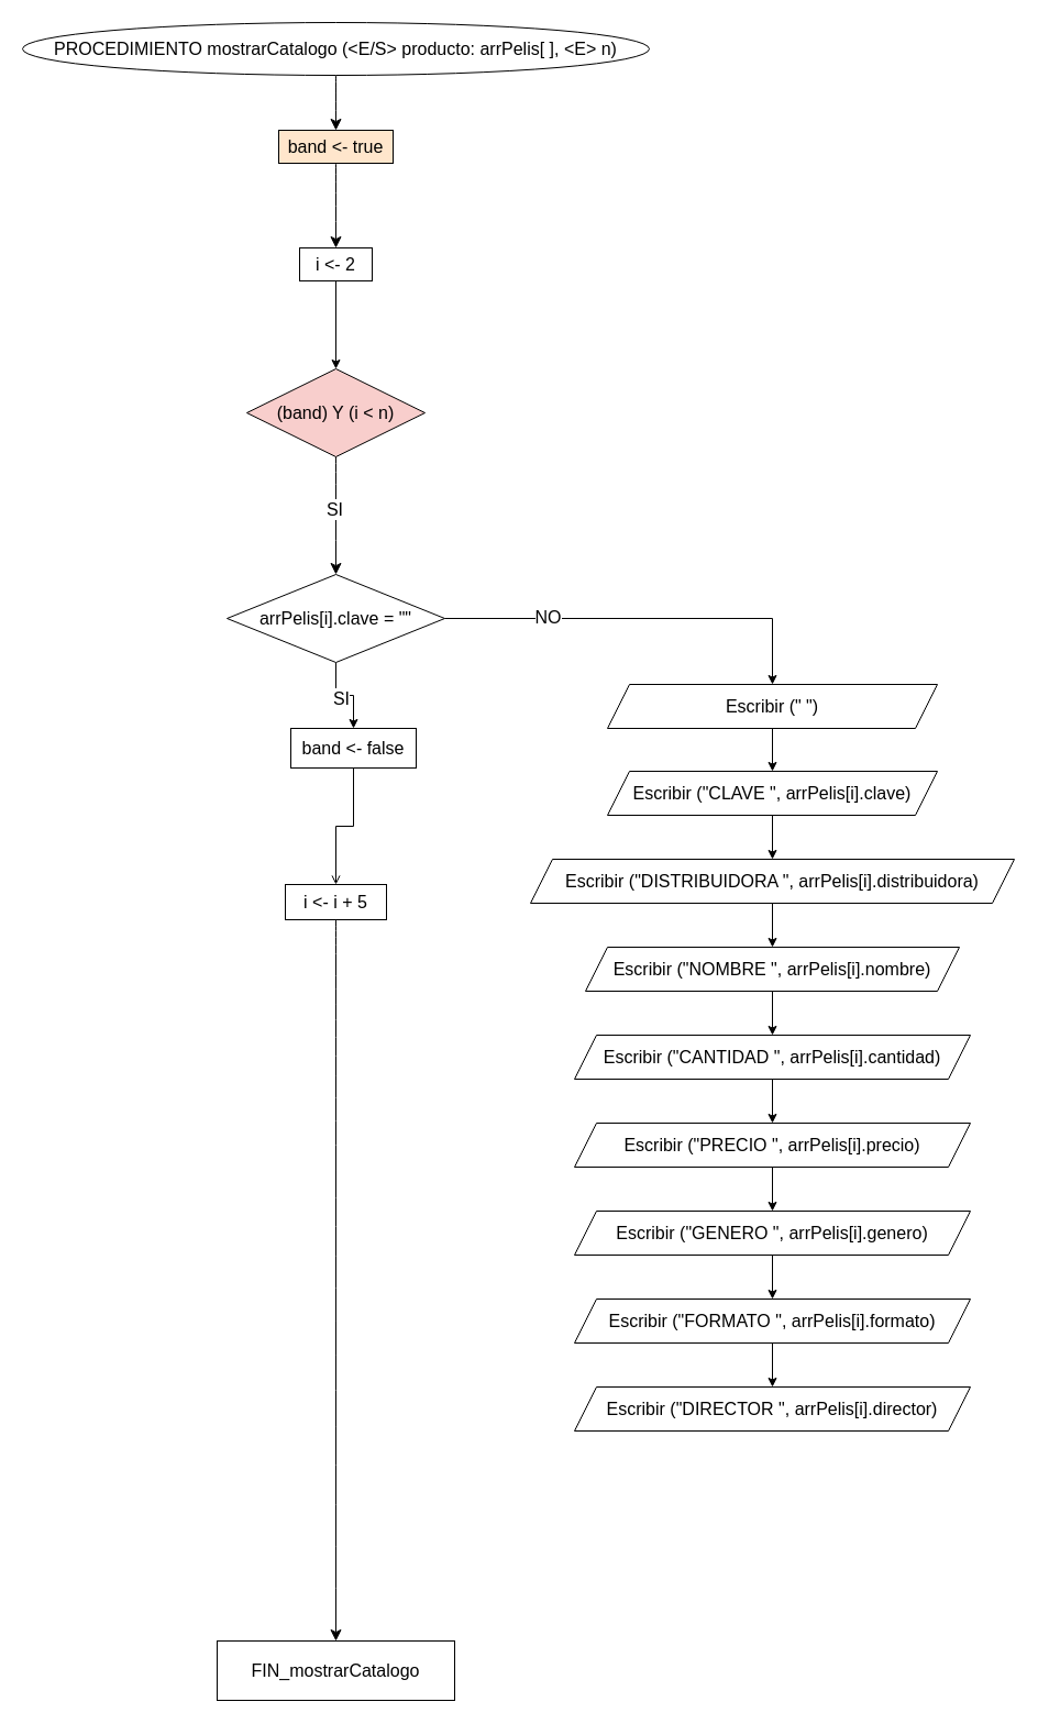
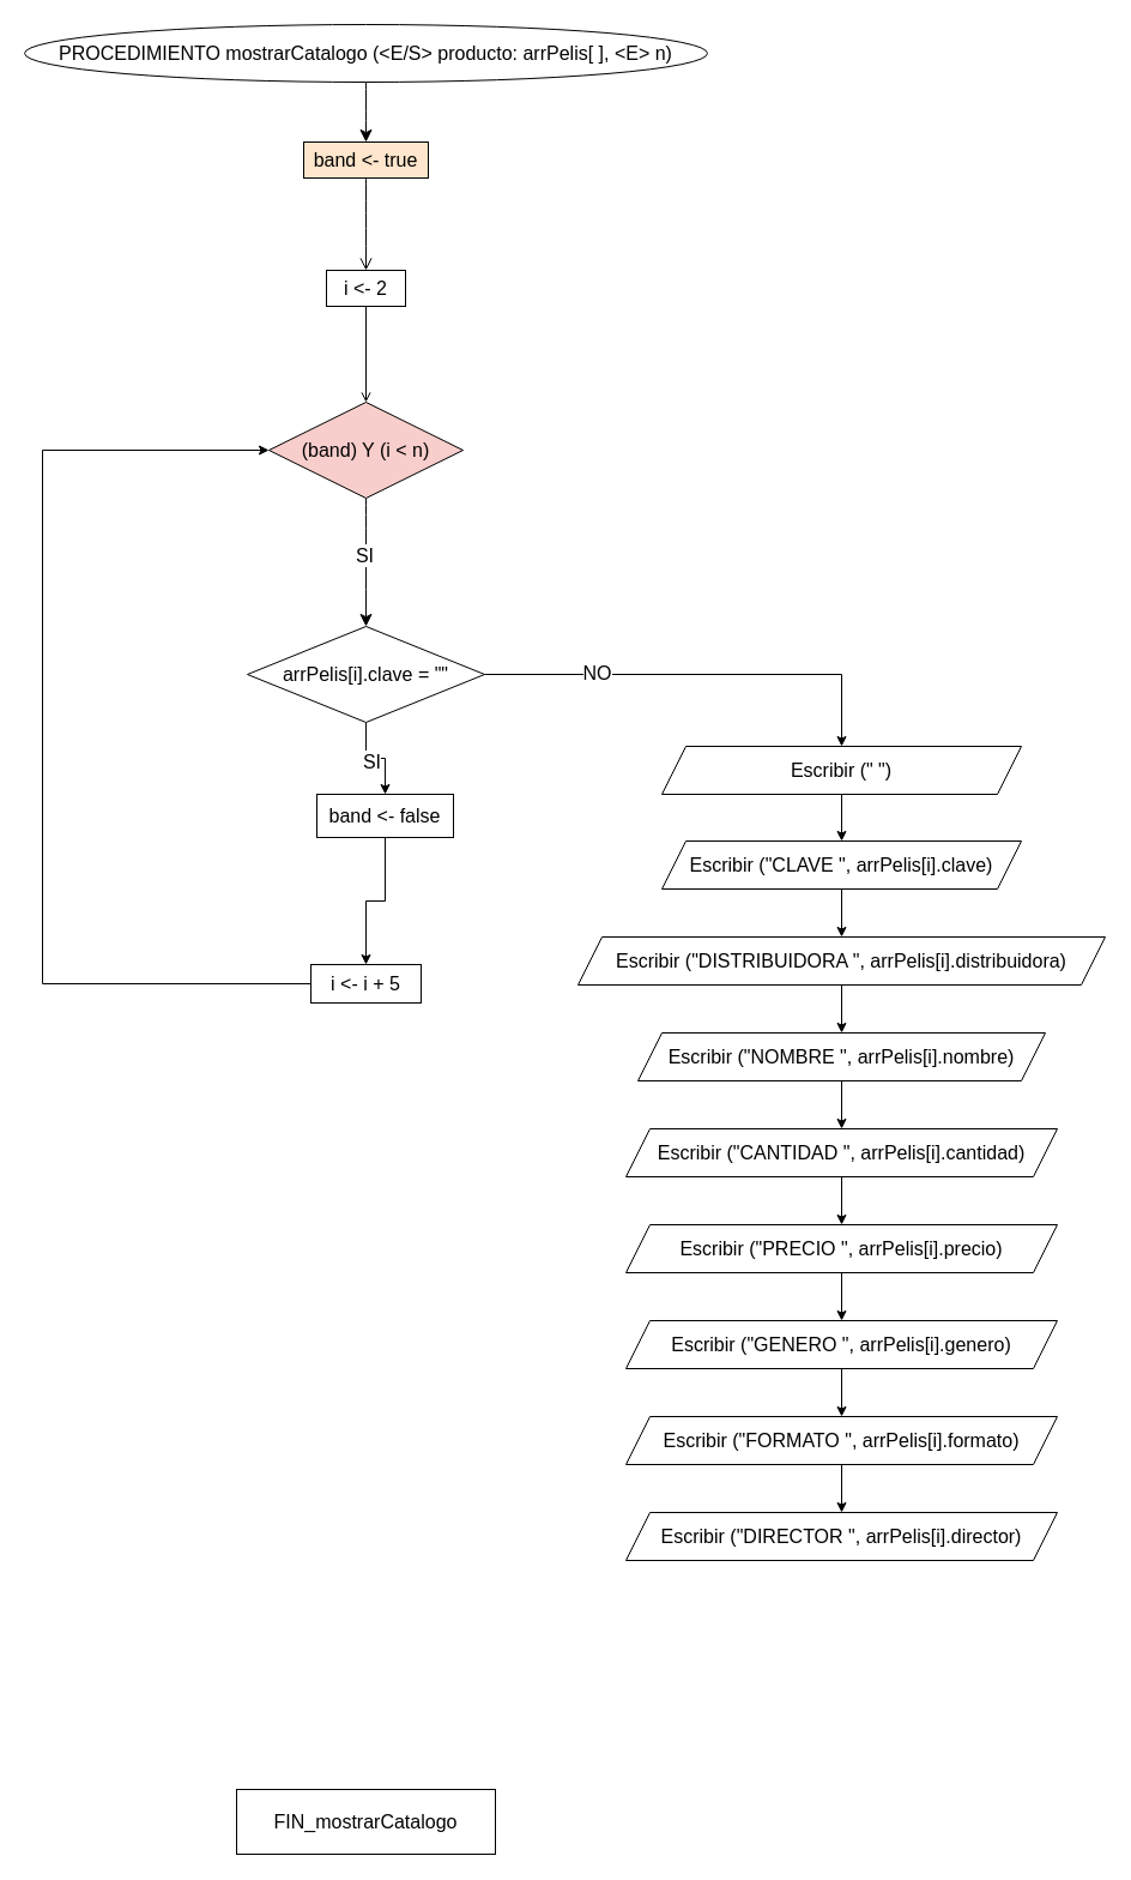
  <mxCell id="0" />
  <mxCell id="1" parent="0" />
  <mxCell id="2" value="" style="edgeStyle=none;curved=1;rounded=0;orthogonalLoop=1;jettySize=auto;html=1;fontSize=12;startSize=8;endSize=8;" parent="1" source="3" target="5" edge="1"><mxGeometry relative="1" as="geometry" /></mxCell>
  <mxCell id="3" value="PROCEDIMIENTO mostrarCatalogo (&amp;lt;E/S&amp;gt; producto: arrPelis[ ], &amp;lt;E&amp;gt; n)" style="ellipse;whiteSpace=wrap;html=1;fontSize=16;" parent="1" vertex="1"><mxGeometry x="20" y="20" width="570" height="48" as="geometry" /></mxCell>
- <mxCell id="4" value="" style="edgeStyle=none;curved=1;rounded=0;orthogonalLoop=1;jettySize=auto;html=1;fontSize=12;startSize=8;endSize=8;" parent="1" source="5" target="7" edge="1"><mxGeometry relative="1" as="geometry" /></mxCell>
+ <mxCell id="4" value="" style="edgeStyle=none;curved=1;rounded=0;orthogonalLoop=1;jettySize=auto;html=1;fontSize=12;startSize=8;endSize=8;endArrow=open;" parent="1" source="5" target="7" edge="1"><mxGeometry relative="1" as="geometry" /></mxCell>
  <mxCell id="5" value="band &amp;lt;- true" style="whiteSpace=wrap;html=1;fontSize=16;fillColor=#ffe6cc;" parent="1" vertex="1"><mxGeometry x="253" y="118" width="104" height="30" as="geometry" /></mxCell>
- <mxCell id="6" style="edgeStyle=orthogonalEdgeStyle;rounded=0;orthogonalLoop=1;jettySize=auto;html=1;" edge="1" parent="1" source="7" target="10"><mxGeometry relative="1" as="geometry" /></mxCell>
+ <mxCell id="6" style="edgeStyle=orthogonalEdgeStyle;rounded=0;orthogonalLoop=1;jettySize=auto;html=1;endArrow=open;" edge="1" parent="1" source="7" target="10"><mxGeometry relative="1" as="geometry" /></mxCell>
  <mxCell id="7" value="i &amp;lt;- 2" style="whiteSpace=wrap;html=1;fontSize=16;" parent="1" vertex="1"><mxGeometry x="272" y="225" width="66" height="30" as="geometry" /></mxCell>
  <mxCell id="8" value="" style="edgeStyle=none;curved=1;rounded=0;orthogonalLoop=1;jettySize=auto;html=1;fontSize=12;startSize=8;endSize=8;" parent="1" source="10" target="15" edge="1"><mxGeometry relative="1" as="geometry" /></mxCell>
  <mxCell id="9" value="SI" style="edgeLabel;html=1;align=center;verticalAlign=middle;resizable=0;points=[];fontSize=16;" parent="8" vertex="1" connectable="0"><mxGeometry x="-0.12" relative="1" as="geometry"><mxPoint x="-2" as="offset" /></mxGeometry></mxCell>
  <mxCell id="10" value="(band) Y (i &amp;lt; n)" style="rhombus;whiteSpace=wrap;html=1;fontSize=16;fillColor=#f8cecc;" parent="1" vertex="1"><mxGeometry x="224" y="335" width="162" height="80" as="geometry" /></mxCell>
  <mxCell id="11" style="edgeStyle=orthogonalEdgeStyle;rounded=0;orthogonalLoop=1;jettySize=auto;html=1;" parent="1" source="15" target="38" edge="1"><mxGeometry relative="1" as="geometry"><mxPoint x="692" y="592" as="targetPoint" /><Array as="points"><mxPoint x="702" y="562" /></Array></mxGeometry></mxCell>
  <mxCell id="12" value="NO" style="edgeLabel;html=1;align=center;verticalAlign=middle;resizable=0;points=[];fontSize=16;" parent="11" vertex="1" connectable="0"><mxGeometry x="-0.478" y="4" relative="1" as="geometry"><mxPoint y="2" as="offset" /></mxGeometry></mxCell>
  <mxCell id="13" style="edgeStyle=orthogonalEdgeStyle;rounded=0;orthogonalLoop=1;jettySize=auto;html=1;" parent="1" source="15" target="17" edge="1"><mxGeometry relative="1" as="geometry" /></mxCell>
  <mxCell id="14" value="&lt;font style=&quot;font-size: 16px;&quot;&gt;SI&lt;/font&gt;" style="edgeLabel;html=1;align=center;verticalAlign=middle;resizable=0;points=[];" parent="13" vertex="1" connectable="0"><mxGeometry x="-0.113" y="-2" relative="1" as="geometry"><mxPoint as="offset" /></mxGeometry></mxCell>
  <mxCell id="15" value="arrPelis[i].clave = &quot;&quot;" style="rhombus;whiteSpace=wrap;html=1;fontSize=16;" parent="1" vertex="1"><mxGeometry x="206" y="522" width="198" height="80" as="geometry" /></mxCell>
- <mxCell id="16" style="edgeStyle=orthogonalEdgeStyle;rounded=0;orthogonalLoop=1;jettySize=auto;html=1;entryX=0.5;entryY=0;entryDx=0;entryDy=0;endArrow=open;" parent="1" source="17" target="20" edge="1"><mxGeometry relative="1" as="geometry" /></mxCell>
+ <mxCell id="16" style="edgeStyle=orthogonalEdgeStyle;rounded=0;orthogonalLoop=1;jettySize=auto;html=1;entryX=0.5;entryY=0;entryDx=0;entryDy=0;" parent="1" source="17" target="20" edge="1"><mxGeometry relative="1" as="geometry" /></mxCell>
  <mxCell id="17" value="band &amp;lt;- false" style="whiteSpace=wrap;html=1;fontSize=16;" parent="1" vertex="1"><mxGeometry x="264" y="662" width="114" height="36" as="geometry" /></mxCell>
- <mxCell id="18" value="" style="edgeStyle=none;curved=1;rounded=0;orthogonalLoop=1;jettySize=auto;html=1;fontSize=12;startSize=8;endSize=8;" parent="1" source="20" target="21" edge="1"><mxGeometry relative="1" as="geometry" /></mxCell>
+ <mxCell id="19" style="edgeStyle=orthogonalEdgeStyle;rounded=0;orthogonalLoop=1;jettySize=auto;html=1;entryX=0;entryY=0.5;entryDx=0;entryDy=0;" parent="1" source="20" target="10" edge="1"><mxGeometry relative="1" as="geometry"><Array as="points"><mxPoint x="35" y="820" /><mxPoint x="35" y="375" /></Array></mxGeometry></mxCell>
  <mxCell id="20" value="i &amp;lt;- i + 5" style="whiteSpace=wrap;html=1;fontSize=16;" parent="1" vertex="1"><mxGeometry x="259" y="804" width="92" height="32" as="geometry" /></mxCell>
  <mxCell id="21" value="FIN_mostrarCatalogo" style="whiteSpace=wrap;html=1;fontSize=16;rounded=0;" parent="1" vertex="1"><mxGeometry x="197" y="1492" width="216" height="54" as="geometry" /></mxCell>
  <mxCell id="22" value="" style="edgeStyle=orthogonalEdgeStyle;rounded=0;orthogonalLoop=1;jettySize=auto;html=1;" parent="1" source="23" target="25" edge="1"><mxGeometry relative="1" as="geometry" /></mxCell>
  <mxCell id="23" value="Escribir (&quot;CLAVE &quot;, arrPelis[i].clave)" style="shape=parallelogram;perimeter=parallelogramPerimeter;whiteSpace=wrap;html=1;fixedSize=1;fontSize=16;" parent="1" vertex="1"><mxGeometry x="552" y="701" width="300" height="40" as="geometry" /></mxCell>
  <mxCell id="24" value="" style="edgeStyle=orthogonalEdgeStyle;rounded=0;orthogonalLoop=1;jettySize=auto;html=1;" parent="1" source="25" target="27" edge="1"><mxGeometry relative="1" as="geometry" /></mxCell>
  <mxCell id="25" value="Escribir (&quot;DISTRIBUIDORA &quot;, arrPelis[i].distribuidora)" style="shape=parallelogram;perimeter=parallelogramPerimeter;whiteSpace=wrap;html=1;fixedSize=1;fontSize=16;" parent="1" vertex="1"><mxGeometry x="482" y="781" width="440" height="40" as="geometry" /></mxCell>
  <mxCell id="26" value="" style="edgeStyle=orthogonalEdgeStyle;rounded=0;orthogonalLoop=1;jettySize=auto;html=1;" parent="1" source="27" target="29" edge="1"><mxGeometry relative="1" as="geometry" /></mxCell>
  <mxCell id="27" value="Escribir (&quot;NOMBRE &quot;, arrPelis[i].nombre)" style="shape=parallelogram;perimeter=parallelogramPerimeter;whiteSpace=wrap;html=1;fixedSize=1;fontSize=16;" parent="1" vertex="1"><mxGeometry x="532" y="861" width="340" height="40" as="geometry" /></mxCell>
  <mxCell id="28" value="" style="edgeStyle=orthogonalEdgeStyle;rounded=0;orthogonalLoop=1;jettySize=auto;html=1;" parent="1" source="29" target="31" edge="1"><mxGeometry relative="1" as="geometry" /></mxCell>
  <mxCell id="29" value="Escribir (&quot;CANTIDAD &quot;, arrPelis[i].cantidad)" style="shape=parallelogram;perimeter=parallelogramPerimeter;whiteSpace=wrap;html=1;fixedSize=1;fontSize=16;" parent="1" vertex="1"><mxGeometry x="522" y="941" width="360" height="40" as="geometry" /></mxCell>
  <mxCell id="30" value="" style="edgeStyle=orthogonalEdgeStyle;rounded=0;orthogonalLoop=1;jettySize=auto;html=1;" parent="1" source="31" target="33" edge="1"><mxGeometry relative="1" as="geometry" /></mxCell>
  <mxCell id="31" value="Escribir (&quot;PRECIO &quot;, arrPelis[i].precio)" style="shape=parallelogram;perimeter=parallelogramPerimeter;whiteSpace=wrap;html=1;fixedSize=1;fontSize=16;" parent="1" vertex="1"><mxGeometry x="522" y="1021" width="360" height="40" as="geometry" /></mxCell>
  <mxCell id="32" value="" style="edgeStyle=orthogonalEdgeStyle;rounded=0;orthogonalLoop=1;jettySize=auto;html=1;" parent="1" source="33" target="35" edge="1"><mxGeometry relative="1" as="geometry" /></mxCell>
  <mxCell id="33" value="Escribir (&quot;GENERO &quot;, arrPelis[i].genero)" style="shape=parallelogram;perimeter=parallelogramPerimeter;whiteSpace=wrap;html=1;fixedSize=1;fontSize=16;" parent="1" vertex="1"><mxGeometry x="522" y="1101" width="360" height="40" as="geometry" /></mxCell>
  <mxCell id="34" value="" style="edgeStyle=orthogonalEdgeStyle;rounded=0;orthogonalLoop=1;jettySize=auto;html=1;" parent="1" source="35" target="36" edge="1"><mxGeometry relative="1" as="geometry" /></mxCell>
  <mxCell id="35" value="Escribir (&quot;FORMATO &quot;, arrPelis[i].formato)" style="shape=parallelogram;perimeter=parallelogramPerimeter;whiteSpace=wrap;html=1;fixedSize=1;fontSize=16;" parent="1" vertex="1"><mxGeometry x="522" y="1181" width="360" height="40" as="geometry" /></mxCell>
  <mxCell id="36" value="Escribir (&quot;DIRECTOR &quot;, arrPelis[i].director)" style="shape=parallelogram;perimeter=parallelogramPerimeter;whiteSpace=wrap;html=1;fixedSize=1;fontSize=16;" parent="1" vertex="1"><mxGeometry x="522" y="1261" width="360" height="40" as="geometry" /></mxCell>
  <mxCell id="37" style="edgeStyle=orthogonalEdgeStyle;rounded=0;orthogonalLoop=1;jettySize=auto;html=1;" parent="1" source="38" target="23" edge="1"><mxGeometry relative="1" as="geometry" /></mxCell>
  <mxCell id="38" value="Escribir (&quot; &quot;)" style="shape=parallelogram;perimeter=parallelogramPerimeter;whiteSpace=wrap;html=1;fixedSize=1;fontSize=16;" parent="1" vertex="1"><mxGeometry x="552" y="622" width="300" height="40" as="geometry" /></mxCell>
